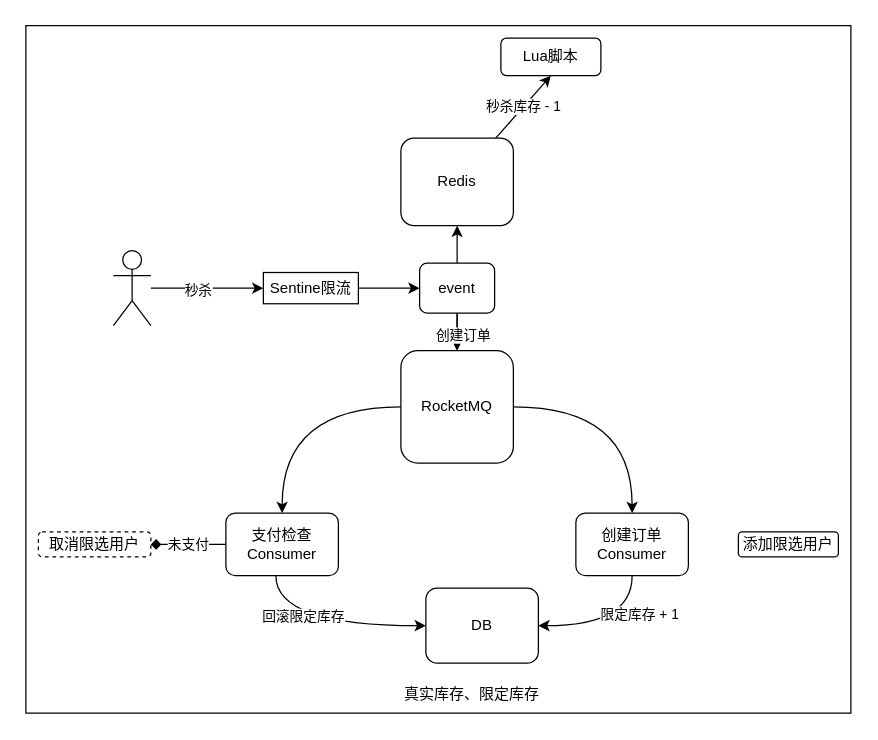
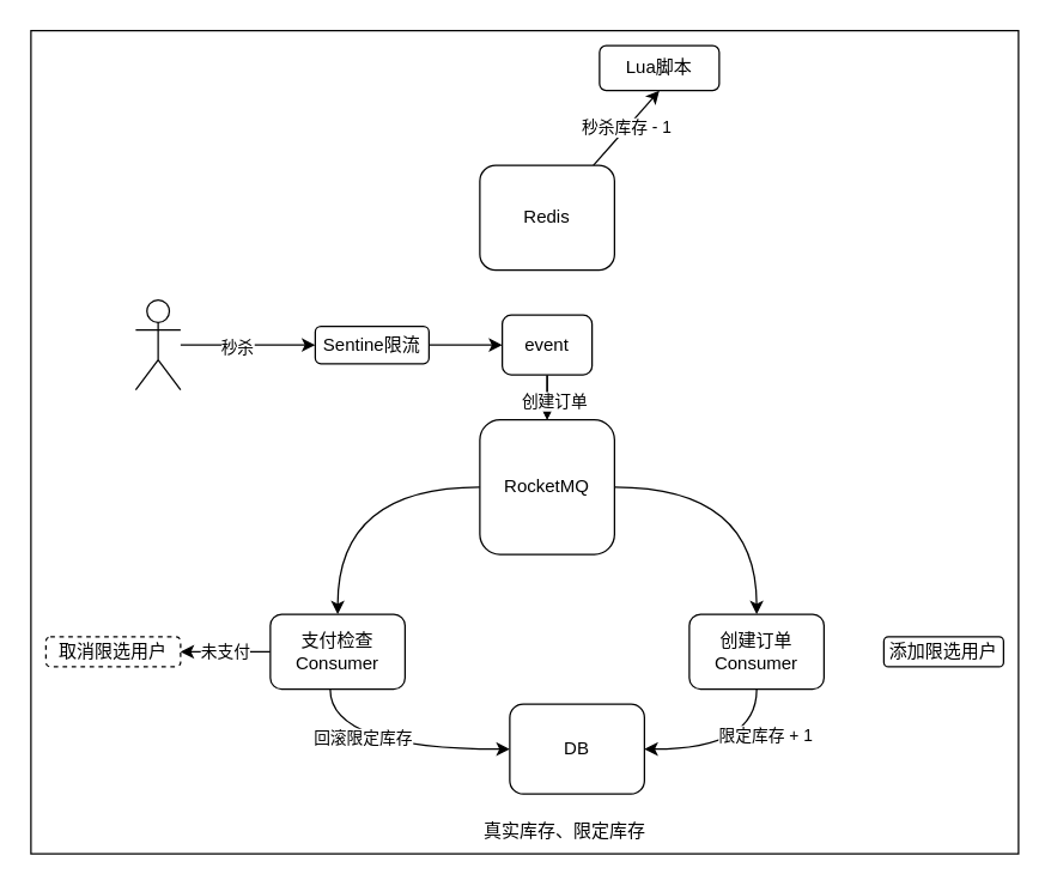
  <mxCell id="0" />
  <mxCell id="1" parent="0" />
  <mxCell id="2" value="" style="rounded=0;whiteSpace=wrap;html=1;" vertex="1" parent="1"><mxGeometry x="20" y="20" width="660" height="550" as="geometry" /></mxCell>
- <mxCell id="3" value="未支付" style="edgeStyle=none;rounded=0;orthogonalLoop=1;jettySize=auto;html=1;endArrow=diamond;" parent="1" source="6" target="18" edge="1"><mxGeometry relative="1" as="geometry" /></mxCell>
+ <mxCell id="3" value="未支付" style="edgeStyle=none;rounded=0;orthogonalLoop=1;jettySize=auto;html=1;" parent="1" source="6" target="18" edge="1"><mxGeometry relative="1" as="geometry" /></mxCell>
  <mxCell id="4" style="edgeStyle=orthogonalEdgeStyle;curved=1;rounded=0;orthogonalLoop=1;jettySize=auto;html=1;entryX=0;entryY=0.5;entryDx=0;entryDy=0;" parent="1" source="6" target="10" edge="1"><mxGeometry relative="1" as="geometry"><Array as="points"><mxPoint x="220" y="500" /></Array></mxGeometry></mxCell>
  <mxCell id="5" value="回滚限定库存" style="edgeLabel;html=1;align=center;verticalAlign=middle;resizable=0;points=[];" parent="4" vertex="1" connectable="0"><mxGeometry x="0.046" y="8" relative="1" as="geometry"><mxPoint x="-23" as="offset" /></mxGeometry></mxCell>
  <mxCell id="6" value="支付检查Consumer" style="rounded=1;whiteSpace=wrap;html=1;" parent="1" vertex="1"><mxGeometry x="180" y="410" width="90" height="50" as="geometry" /></mxCell>
  <mxCell id="7" style="edgeStyle=orthogonalEdgeStyle;curved=1;rounded=0;orthogonalLoop=1;jettySize=auto;html=1;entryX=1;entryY=0.5;entryDx=0;entryDy=0;" parent="1" source="9" target="10" edge="1"><mxGeometry relative="1" as="geometry"><Array as="points"><mxPoint x="505" y="500" /></Array></mxGeometry></mxCell>
  <mxCell id="8" value="限定库存 + 1" style="edgeLabel;html=1;align=center;verticalAlign=middle;resizable=0;points=[];" parent="7" vertex="1" connectable="0"><mxGeometry x="0.004" y="-8" relative="1" as="geometry"><mxPoint x="23" y="-2" as="offset" /></mxGeometry></mxCell>
  <mxCell id="9" value="创建订单Consumer" style="rounded=1;whiteSpace=wrap;html=1;" parent="1" vertex="1"><mxGeometry x="460" y="410" width="90" height="50" as="geometry" /></mxCell>
  <mxCell id="10" value="DB" style="rounded=1;whiteSpace=wrap;html=1;" parent="1" vertex="1"><mxGeometry x="340" y="470" width="90" height="60" as="geometry" /></mxCell>
  <mxCell id="11" style="edgeStyle=orthogonalEdgeStyle;rounded=0;orthogonalLoop=1;jettySize=auto;html=1;entryX=0;entryY=0.5;entryDx=0;entryDy=0;" parent="1" source="13" target="28" edge="1"><mxGeometry relative="1" as="geometry" /></mxCell>
  <mxCell id="12" value="秒杀" style="edgeLabel;html=1;align=center;verticalAlign=middle;resizable=0;points=[];" parent="11" vertex="1" connectable="0"><mxGeometry x="-0.184" y="-1" relative="1" as="geometry"><mxPoint as="offset" /></mxGeometry></mxCell>
  <mxCell id="13" value="" style="shape=umlActor;verticalLabelPosition=bottom;verticalAlign=top;html=1;outlineConnect=0;" parent="1" vertex="1"><mxGeometry x="90" y="200" width="30" height="60" as="geometry" /></mxCell>
  <mxCell id="14" style="edgeStyle=orthogonalEdgeStyle;curved=1;rounded=0;orthogonalLoop=1;jettySize=auto;html=1;entryX=0.5;entryY=0;entryDx=0;entryDy=0;" parent="1" source="16" target="9" edge="1"><mxGeometry relative="1" as="geometry" /></mxCell>
  <mxCell id="15" style="edgeStyle=orthogonalEdgeStyle;curved=1;rounded=0;orthogonalLoop=1;jettySize=auto;html=1;entryX=0.5;entryY=0;entryDx=0;entryDy=0;" parent="1" source="16" target="6" edge="1"><mxGeometry relative="1" as="geometry" /></mxCell>
  <mxCell id="16" value="RocketMQ" style="rounded=1;whiteSpace=wrap;html=1;" parent="1" vertex="1"><mxGeometry x="320" y="280" width="90" height="90" as="geometry" /></mxCell>
  <mxCell id="17" value="Lua脚本" style="rounded=1;whiteSpace=wrap;html=1;" parent="1" vertex="1"><mxGeometry x="400" y="30" width="80" height="30" as="geometry" /></mxCell>
  <mxCell id="18" value="取消限选用户" style="rounded=1;whiteSpace=wrap;html=1;dashed=1;" parent="1" vertex="1"><mxGeometry x="30" y="425" width="90" height="20" as="geometry" /></mxCell>
  <mxCell id="19" value="秒杀库存 - 1" style="edgeStyle=none;rounded=0;orthogonalLoop=1;jettySize=auto;html=1;entryX=0.5;entryY=1;entryDx=0;entryDy=0;" parent="1" source="20" target="17" edge="1"><mxGeometry relative="1" as="geometry" /></mxCell>
  <mxCell id="20" value="Redis" style="rounded=1;whiteSpace=wrap;html=1;" parent="1" vertex="1"><mxGeometry x="320" y="110" width="90" height="70" as="geometry" /></mxCell>
  <mxCell id="21" style="edgeStyle=none;rounded=0;orthogonalLoop=1;jettySize=auto;html=1;entryX=0.5;entryY=0;entryDx=0;entryDy=0;" parent="1" source="24" target="16" edge="1"><mxGeometry relative="1" as="geometry" /></mxCell>
- <mxCell id="22" style="edgeStyle=none;rounded=0;orthogonalLoop=1;jettySize=auto;html=1;entryX=0.5;entryY=1;entryDx=0;entryDy=0;" parent="1" source="24" target="20" edge="1"><mxGeometry relative="1" as="geometry" /></mxCell>
  <mxCell id="23" value="创建订单" style="edgeStyle=none;rounded=0;orthogonalLoop=1;jettySize=auto;html=1;" parent="1" source="24" target="16" edge="1"><mxGeometry x="0.2" y="5" relative="1" as="geometry"><mxPoint as="offset" /></mxGeometry></mxCell>
  <mxCell id="24" value="event" style="rounded=1;whiteSpace=wrap;html=1;" parent="1" vertex="1"><mxGeometry x="335" y="210" width="60" height="40" as="geometry" /></mxCell>
  <mxCell id="25" value="添加限选用户" style="rounded=1;whiteSpace=wrap;html=1;" parent="1" vertex="1"><mxGeometry x="590" y="425" width="80" height="20" as="geometry" /></mxCell>
  <mxCell id="26" value="真实库存、限定库存" style="text;html=1;strokeColor=none;fillColor=none;align=center;verticalAlign=middle;whiteSpace=wrap;rounded=0;labelBackgroundColor=none;" parent="1" vertex="1"><mxGeometry x="294" y="540" width="166" height="30" as="geometry" /></mxCell>
  <mxCell id="27" style="edgeStyle=orthogonalEdgeStyle;rounded=0;orthogonalLoop=1;jettySize=auto;html=1;entryX=0;entryY=0.5;entryDx=0;entryDy=0;" parent="1" source="28" target="24" edge="1"><mxGeometry relative="1" as="geometry" /></mxCell>
- <mxCell id="28" value="Sentine限流" style="whiteSpace=wrap;html=1;rounded=0;" parent="1" vertex="1"><mxGeometry x="210" y="217.5" width="76" height="25" as="geometry" /></mxCell>
+ <mxCell id="28" value="Sentine限流" style="rounded=1;whiteSpace=wrap;html=1;" parent="1" vertex="1"><mxGeometry x="210" y="217.5" width="76" height="25" as="geometry" /></mxCell>
